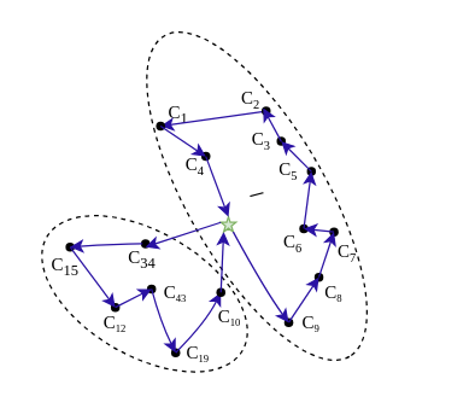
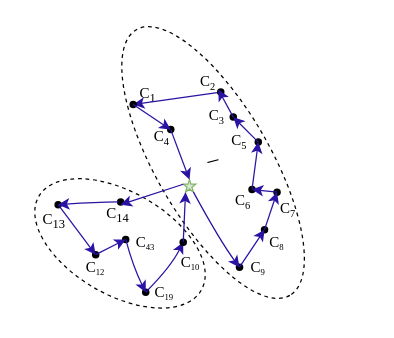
  <mxCell id="0" />
  <mxCell id="1" parent="0" />
  <mxCell id="2" value="" style="ellipse;whiteSpace=wrap;html=1;align=center;dashed=1;rotation=30;fillColor=none;" parent="1" vertex="1"><mxGeometry x="20.45" y="116.85" width="150" height="82.19" as="geometry" /></mxCell>
  <mxCell id="3" value="" style="shape=waypoint;sketch=0;fillStyle=solid;size=6;pointerEvents=1;points=[];fillColor=none;resizable=0;rotatable=0;perimeter=centerPerimeter;snapToPoint=1;" parent="1" vertex="1"><mxGeometry x="106" y="187" width="20" height="20" as="geometry" /></mxCell>
  <mxCell id="4" value="" style="curved=1;endArrow=classic;html=1;rounded=0;strokeColor=#2A12A3;exitX=0.1;exitY=0.675;exitDx=0;exitDy=0;exitPerimeter=0;entryX=0.15;entryY=0.1;entryDx=0;entryDy=0;entryPerimeter=0;" parent="1" source="3" target="25" edge="1"><mxGeometry width="50" height="50" relative="1" as="geometry"><mxPoint x="446" y="187" as="sourcePoint" /><mxPoint x="426" y="144.81" as="targetPoint" /><Array as="points"><mxPoint x="136" y="177" /></Array></mxGeometry></mxCell>
  <mxCell id="5" value="C&lt;span style=&quot;font-size: 8.333px;&quot;&gt;&lt;sub&gt;19&lt;/sub&gt;&lt;/span&gt;" style="rounded=0;whiteSpace=wrap;html=1;fillColor=none;strokeColor=none;fontFamily=Times New Roman;" parent="1" vertex="1"><mxGeometry x="121" y="187" width="20" height="20" as="geometry" /></mxCell>
  <mxCell id="6" value="C&lt;span style=&quot;font-size: 10px;&quot;&gt;&lt;sub&gt;4&lt;/sub&gt;&lt;/span&gt;" style="rounded=0;whiteSpace=wrap;html=1;fillColor=none;strokeColor=none;fontFamily=Times New Roman;" parent="1" vertex="1"><mxGeometry x="121" y="64" width="16" height="20" as="geometry" /></mxCell>
  <mxCell id="7" value="C&lt;sub&gt;1&lt;/sub&gt;" style="rounded=0;whiteSpace=wrap;html=1;fillColor=none;strokeColor=none;fontFamily=Times New Roman;" parent="1" vertex="1"><mxGeometry x="110" y="29" width="16" height="20" as="geometry" /></mxCell>
  <mxCell id="8" value="" style="curved=1;endArrow=classic;html=1;rounded=0;strokeColor=#2A12A3;" parent="1" edge="1"><mxGeometry width="50" height="50" relative="1" as="geometry"><mxPoint x="176" y="37" as="sourcePoint" /><mxPoint x="106" y="47" as="targetPoint" /><Array as="points" /></mxGeometry></mxCell>
  <mxCell id="9" value="C&lt;span style=&quot;font-size: 10px;&quot;&gt;&lt;sub&gt;5&lt;/sub&gt;&lt;/span&gt;" style="rounded=0;whiteSpace=wrap;html=1;fillColor=none;strokeColor=none;fontFamily=Times New Roman;" parent="1" vertex="1"><mxGeometry x="183" y="67" width="16" height="20" as="geometry" /></mxCell>
  <mxCell id="10" value="C&lt;span style=&quot;font-size: 10px;&quot;&gt;&lt;sub&gt;3&lt;/sub&gt;&lt;/span&gt;" style="rounded=0;whiteSpace=wrap;html=1;fillColor=none;strokeColor=none;fontFamily=Times New Roman;" parent="1" vertex="1"><mxGeometry x="163" y="47" width="20" height="20" as="geometry" /></mxCell>
  <mxCell id="11" value="/" style="ellipse;whiteSpace=wrap;html=1;align=center;dashed=1;fillColor=none;rotation=60;" parent="1" vertex="1"><mxGeometry x="47.22" y="47.66" width="245.28" height="91.37" as="geometry" /></mxCell>
  <mxCell id="12" value="" style="shape=waypoint;sketch=0;fillStyle=solid;size=6;pointerEvents=1;points=[];fillColor=none;resizable=0;rotatable=0;perimeter=centerPerimeter;snapToPoint=1;" parent="1" vertex="1"><mxGeometry x="166" y="27" width="20" height="20" as="geometry" /></mxCell>
  <mxCell id="13" value="" style="shape=waypoint;sketch=0;fillStyle=solid;size=6;pointerEvents=1;points=[];fillColor=none;resizable=0;rotatable=0;perimeter=centerPerimeter;snapToPoint=1;" parent="1" vertex="1"><mxGeometry x="191" y="104.81" width="20" height="20" as="geometry" /></mxCell>
  <mxCell id="14" value="" style="shape=waypoint;sketch=0;fillStyle=solid;size=6;pointerEvents=1;points=[];fillColor=none;resizable=0;rotatable=0;perimeter=centerPerimeter;snapToPoint=1;" parent="1" vertex="1"><mxGeometry x="181" y="167" width="20" height="20" as="geometry" /></mxCell>
  <mxCell id="15" value="" style="shape=waypoint;sketch=0;fillStyle=solid;size=6;pointerEvents=1;points=[];fillColor=none;resizable=0;rotatable=0;perimeter=centerPerimeter;snapToPoint=1;" parent="1" vertex="1"><mxGeometry x="196" y="67" width="20" height="20" as="geometry" /></mxCell>
  <mxCell id="16" value="" style="shape=waypoint;sketch=0;fillStyle=solid;size=6;pointerEvents=1;points=[];fillColor=none;resizable=0;rotatable=0;perimeter=centerPerimeter;snapToPoint=1;" parent="1" vertex="1"><mxGeometry x="211" y="107" width="20" height="20" as="geometry" /></mxCell>
  <mxCell id="17" value="" style="shape=waypoint;sketch=0;fillStyle=solid;size=6;pointerEvents=1;points=[];fillColor=none;resizable=0;rotatable=0;perimeter=centerPerimeter;snapToPoint=1;" parent="1" vertex="1"><mxGeometry x="86" y="114.81" width="20" height="20" as="geometry" /></mxCell>
  <mxCell id="18" value="" style="shape=waypoint;sketch=0;fillStyle=solid;size=6;pointerEvents=1;points=[];fillColor=none;resizable=0;rotatable=0;perimeter=centerPerimeter;snapToPoint=1;" parent="1" vertex="1"><mxGeometry x="126" y="57" width="20" height="20" as="geometry" /></mxCell>
  <mxCell id="19" value="" style="shape=waypoint;sketch=0;fillStyle=solid;size=6;pointerEvents=1;points=[];fillColor=none;resizable=0;rotatable=0;perimeter=centerPerimeter;snapToPoint=1;" parent="1" vertex="1"><mxGeometry x="96" y="37" width="20" height="20" as="geometry" /></mxCell>
  <mxCell id="20" value="" style="shape=waypoint;sketch=0;fillStyle=solid;size=6;pointerEvents=1;points=[];fillColor=none;resizable=0;rotatable=0;perimeter=centerPerimeter;snapToPoint=1;" parent="1" vertex="1"><mxGeometry x="66" y="157" width="20" height="20" as="geometry" /></mxCell>
  <mxCell id="21" value="" style="shape=waypoint;sketch=0;fillStyle=solid;size=6;pointerEvents=1;points=[];fillColor=none;resizable=0;rotatable=0;perimeter=centerPerimeter;snapToPoint=1;" parent="1" vertex="1"><mxGeometry x="36" y="117" width="20" height="20" as="geometry" /></mxCell>
  <mxCell id="22" value="" style="shape=waypoint;sketch=0;fillStyle=solid;size=6;pointerEvents=1;points=[];fillColor=none;resizable=0;rotatable=0;perimeter=centerPerimeter;snapToPoint=1;" parent="1" vertex="1"><mxGeometry x="90" y="144.81" width="20" height="20" as="geometry" /></mxCell>
  <mxCell id="23" value="" style="shape=waypoint;sketch=0;fillStyle=solid;size=6;pointerEvents=1;points=[];fillColor=none;resizable=0;rotatable=0;perimeter=centerPerimeter;snapToPoint=1;" parent="1" vertex="1"><mxGeometry x="176" y="47" width="20" height="20" as="geometry" /></mxCell>
  <mxCell id="24" value="" style="shape=waypoint;sketch=0;fillStyle=solid;size=6;pointerEvents=1;points=[];fillColor=none;resizable=0;rotatable=0;perimeter=centerPerimeter;snapToPoint=1;" parent="1" vertex="1"><mxGeometry x="201" y="137" width="20" height="20" as="geometry" /></mxCell>
  <mxCell id="25" value="" style="shape=waypoint;sketch=0;fillStyle=solid;size=6;pointerEvents=1;points=[];fillColor=none;resizable=0;rotatable=0;perimeter=centerPerimeter;snapToPoint=1;" parent="1" vertex="1"><mxGeometry x="136" y="147" width="20" height="20" as="geometry" /></mxCell>
  <mxCell id="26" value="" style="verticalLabelPosition=bottom;verticalAlign=top;html=1;shape=mxgraph.basic.star;fillColor=#d5e8d4;strokeColor=#82b366;" parent="1" vertex="1"><mxGeometry x="146" y="107" width="10" height="10" as="geometry" /></mxCell>
  <mxCell id="27" value="C&lt;span style=&quot;font-size: 10px;&quot;&gt;&lt;sub&gt;6&lt;/sub&gt;&lt;/span&gt;" style="rounded=0;whiteSpace=wrap;html=1;fillColor=none;strokeColor=none;fontFamily=Times New Roman;" parent="1" vertex="1"><mxGeometry x="186" y="114.81" width="16" height="20" as="geometry" /></mxCell>
  <mxCell id="28" value="C&lt;span style=&quot;font-size: 10px;&quot;&gt;&lt;sub&gt;2&lt;/sub&gt;&lt;/span&gt;" style="rounded=0;whiteSpace=wrap;html=1;fillColor=none;strokeColor=none;fontFamily=Times New Roman;" parent="1" vertex="1"><mxGeometry x="158" y="20" width="16" height="20" as="geometry" /></mxCell>
  <mxCell id="29" value="C&lt;span style=&quot;font-size: 8.333px;&quot;&gt;&lt;sub&gt;43&lt;/sub&gt;&lt;/span&gt;" style="rounded=0;whiteSpace=wrap;html=1;fillColor=none;strokeColor=none;fontFamily=Times New Roman;" parent="1" vertex="1"><mxGeometry x="106" y="147" width="20" height="20" as="geometry" /></mxCell>
  <mxCell id="30" value="C&lt;span style=&quot;font-size: 8.333px;&quot;&gt;&lt;sub&gt;9&lt;/sub&gt;&lt;/span&gt;" style="rounded=0;whiteSpace=wrap;html=1;fillColor=none;strokeColor=none;fontFamily=Times New Roman;" parent="1" vertex="1"><mxGeometry x="196" y="167" width="20" height="20" as="geometry" /></mxCell>
  <mxCell id="31" value="C&lt;span style=&quot;font-size: 8.333px;&quot;&gt;&lt;sub&gt;8&lt;/sub&gt;&lt;/span&gt;" style="rounded=0;whiteSpace=wrap;html=1;fillColor=none;strokeColor=none;fontFamily=Times New Roman;" parent="1" vertex="1"><mxGeometry x="211" y="147" width="20" height="20" as="geometry" /></mxCell>
  <mxCell id="32" value="C&lt;span style=&quot;font-size: 10px;&quot;&gt;&lt;sub&gt;7&lt;/sub&gt;&lt;/span&gt;" style="rounded=0;whiteSpace=wrap;html=1;fillColor=none;strokeColor=none;fontFamily=Times New Roman;" parent="1" vertex="1"><mxGeometry x="220" y="121" width="20" height="20" as="geometry" /></mxCell>
  <mxCell id="33" value="C&lt;span style=&quot;font-size: 8.333px;&quot;&gt;&lt;sub&gt;12&lt;/sub&gt;&lt;/span&gt;" style="rounded=0;whiteSpace=wrap;html=1;fillColor=none;strokeColor=none;fontFamily=Times New Roman;" parent="1" vertex="1"><mxGeometry x="66" y="167" width="20" height="20" as="geometry" /></mxCell>
  <mxCell id="34" value="C&lt;span style=&quot;font-size: 8.333px;&quot;&gt;&lt;sub&gt;10&lt;/sub&gt;&lt;/span&gt;" style="rounded=0;whiteSpace=wrap;html=1;fillColor=none;strokeColor=none;fontFamily=Times New Roman;" parent="1" vertex="1"><mxGeometry x="142" y="162.81" width="20" height="20" as="geometry" /></mxCell>
- <mxCell id="35" value="C&lt;sub&gt;15&lt;br&gt;&lt;/sub&gt;" style="rounded=0;whiteSpace=wrap;html=1;fillColor=none;strokeColor=none;fontFamily=Times New Roman;" parent="1" vertex="1"><mxGeometry x="35" y="130" width="16" height="20" as="geometry" /></mxCell>
- <mxCell id="36" value="C&lt;sub&gt;34&lt;/sub&gt;" style="rounded=0;whiteSpace=wrap;html=1;fillColor=none;strokeColor=none;fontFamily=Times New Roman;" parent="1" vertex="1"><mxGeometry x="86" y="124.81" width="16" height="20" as="geometry" /></mxCell>
+ <mxCell id="35" value="C&lt;sub&gt;13&lt;br&gt;&lt;/sub&gt;" style="rounded=0;whiteSpace=wrap;html=1;fillColor=none;strokeColor=none;fontFamily=Times New Roman;" parent="1" vertex="1"><mxGeometry x="35" y="130" width="16" height="20" as="geometry" /></mxCell>
+ <mxCell id="36" value="C&lt;sub&gt;14&lt;/sub&gt;" style="rounded=0;whiteSpace=wrap;html=1;fillColor=none;strokeColor=none;fontFamily=Times New Roman;" parent="1" vertex="1"><mxGeometry x="86" y="124.81" width="16" height="20" as="geometry" /></mxCell>
  <mxCell id="37" value="" style="curved=1;endArrow=classic;html=1;rounded=0;entryX=0.5;entryY=0;entryDx=0;entryDy=0;entryPerimeter=0;strokeColor=#2A12A3;exitX=0.625;exitY=0.925;exitDx=0;exitDy=0;exitPerimeter=0;" parent="1" target="26" edge="1" source="18"><mxGeometry width="50" height="50" relative="1" as="geometry"><mxPoint x="156" y="111" as="sourcePoint" /><mxPoint x="346" y="87" as="targetPoint" /><Array as="points" /></mxGeometry></mxCell>
  <mxCell id="38" value="" style="curved=1;endArrow=classic;html=1;rounded=0;strokeColor=#2A12A3;" parent="1" source="15" target="23" edge="1"><mxGeometry width="50" height="50" relative="1" as="geometry"><mxPoint x="166" y="121" as="sourcePoint" /><mxPoint x="216" y="87" as="targetPoint" /><Array as="points" /></mxGeometry></mxCell>
  <mxCell id="39" value="" style="curved=1;endArrow=classic;html=1;rounded=0;strokeColor=#2A12A3;exitX=0.725;exitY=0.135;exitDx=0;exitDy=0;exitPerimeter=0;" parent="1" source="13" target="15" edge="1"><mxGeometry width="50" height="50" relative="1" as="geometry"><mxPoint x="396" y="137" as="sourcePoint" /><mxPoint x="376" y="94.81" as="targetPoint" /><Array as="points" /></mxGeometry></mxCell>
  <mxCell id="40" value="" style="curved=1;endArrow=classic;html=1;rounded=0;strokeColor=#2A12A3;entryX=0.7;entryY=0.675;entryDx=0;entryDy=0;entryPerimeter=0;" parent="1" target="18" edge="1"><mxGeometry width="50" height="50" relative="1" as="geometry"><mxPoint x="106" y="47" as="sourcePoint" /><mxPoint x="386" y="104.81" as="targetPoint" /><Array as="points" /></mxGeometry></mxCell>
  <mxCell id="41" value="" style="curved=1;endArrow=classic;html=1;rounded=0;strokeColor=#2A12A3;entryX=1;entryY=0.75;entryDx=0;entryDy=0;" parent="1" target="28" edge="1"><mxGeometry width="50" height="50" relative="1" as="geometry"><mxPoint x="186" y="57" as="sourcePoint" /><mxPoint x="166" y="14.81" as="targetPoint" /><Array as="points" /></mxGeometry></mxCell>
  <mxCell id="42" value="" style="curved=1;endArrow=classic;html=1;rounded=0;strokeColor=#2A12A3;exitX=0.775;exitY=0.935;exitDx=0;exitDy=0;exitPerimeter=0;entryX=0.025;entryY=0.6;entryDx=0;entryDy=0;entryPerimeter=0;" parent="1" source="22" target="3" edge="1"><mxGeometry width="50" height="50" relative="1" as="geometry"><mxPoint x="406" y="147" as="sourcePoint" /><mxPoint x="386" y="104.81" as="targetPoint" /><Array as="points"><mxPoint x="106" y="177" /></Array></mxGeometry></mxCell>
  <mxCell id="43" value="" style="curved=1;endArrow=classic;html=1;rounded=0;strokeColor=#2A12A3;exitX=0.875;exitY=0.6;exitDx=0;exitDy=0;exitPerimeter=0;entryX=0.3;entryY=0.56;entryDx=0;entryDy=0;entryPerimeter=0;" parent="1" source="20" target="22" edge="1"><mxGeometry width="50" height="50" relative="1" as="geometry"><mxPoint x="416" y="157" as="sourcePoint" /><mxPoint x="396" y="114.81" as="targetPoint" /><Array as="points" /></mxGeometry></mxCell>
  <mxCell id="44" value="" style="curved=1;endArrow=classic;html=1;rounded=0;strokeColor=#2A12A3;exitX=0.55;exitY=0.075;exitDx=0;exitDy=0;exitPerimeter=0;entryX=0.475;entryY=0.125;entryDx=0;entryDy=0;entryPerimeter=0;" parent="1" source="21" target="20" edge="1"><mxGeometry width="50" height="50" relative="1" as="geometry"><mxPoint x="426" y="167" as="sourcePoint" /><mxPoint x="406" y="124.81" as="targetPoint" /><Array as="points" /></mxGeometry></mxCell>
  <mxCell id="45" value="" style="curved=1;endArrow=classic;html=1;rounded=0;strokeColor=#2A12A3;exitX=0.5;exitY=0;exitDx=0;exitDy=0;entryX=0.5;entryY=0.15;entryDx=0;entryDy=0;entryPerimeter=0;" parent="1" source="36" target="21" edge="1"><mxGeometry width="50" height="50" relative="1" as="geometry"><mxPoint x="436" y="177" as="sourcePoint" /><mxPoint x="416" y="134.81" as="targetPoint" /><Array as="points"><mxPoint x="76" y="125" /></Array></mxGeometry></mxCell>
  <mxCell id="46" value="" style="curved=1;endArrow=classic;html=1;rounded=0;strokeColor=#2A12A3;exitX=0;exitY=0.367;exitDx=0;exitDy=0;exitPerimeter=0;" parent="1" source="26" edge="1"><mxGeometry width="50" height="50" relative="1" as="geometry"><mxPoint x="286" y="119.19" as="sourcePoint" /><mxPoint x="96" y="127" as="targetPoint" /><Array as="points" /></mxGeometry></mxCell>
  <mxCell id="47" value="" style="curved=1;endArrow=classic;html=1;rounded=0;strokeColor=#2A12A3;exitX=0.275;exitY=0.175;exitDx=0;exitDy=0;exitPerimeter=0;entryX=0.6;entryY=0.01;entryDx=0;entryDy=0;entryPerimeter=0;" parent="1" source="16" target="13" edge="1"><mxGeometry width="50" height="50" relative="1" as="geometry"><mxPoint x="406" y="147" as="sourcePoint" /><mxPoint x="386" y="104.81" as="targetPoint" /><Array as="points" /></mxGeometry></mxCell>
  <mxCell id="48" value="" style="curved=1;endArrow=classic;html=1;rounded=0;strokeColor=#2A12A3;exitX=0.275;exitY=0.575;exitDx=0;exitDy=0;exitPerimeter=0;entryX=0;entryY=0;entryDx=0;entryDy=0;" parent="1" source="14" target="31" edge="1"><mxGeometry width="50" height="50" relative="1" as="geometry"><mxPoint x="416" y="157" as="sourcePoint" /><mxPoint x="396" y="114.81" as="targetPoint" /><Array as="points" /></mxGeometry></mxCell>
  <mxCell id="49" value="" style="curved=1;endArrow=classic;html=1;rounded=0;strokeColor=#2A12A3;exitX=0.815;exitY=1;exitDx=0;exitDy=0;exitPerimeter=0;" parent="1" source="26" target="14" edge="1"><mxGeometry width="50" height="50" relative="1" as="geometry"><mxPoint x="426" y="167" as="sourcePoint" /><mxPoint x="406" y="124.81" as="targetPoint" /><Array as="points"><mxPoint x="176" y="157" /></Array></mxGeometry></mxCell>
  <mxCell id="50" value="" style="curved=1;endArrow=classic;html=1;rounded=0;strokeColor=#2A12A3;entryX=0.185;entryY=1;entryDx=0;entryDy=0;entryPerimeter=0;exitX=0.55;exitY=0.3;exitDx=0;exitDy=0;exitPerimeter=0;" parent="1" source="25" target="26" edge="1"><mxGeometry width="50" height="50" relative="1" as="geometry"><mxPoint x="436" y="177" as="sourcePoint" /><mxPoint x="416" y="134.81" as="targetPoint" /><Array as="points" /></mxGeometry></mxCell>
  <mxCell id="51" value="" style="curved=1;endArrow=classic;html=1;rounded=0;strokeColor=#2A12A3;exitX=0.225;exitY=0.075;exitDx=0;exitDy=0;exitPerimeter=0;entryX=0.275;entryY=0.05;entryDx=0;entryDy=0;entryPerimeter=0;" parent="1" source="24" target="16" edge="1"><mxGeometry width="50" height="50" relative="1" as="geometry"><mxPoint x="416" y="157" as="sourcePoint" /><mxPoint x="396" y="114.81" as="targetPoint" /><Array as="points" /></mxGeometry></mxCell>
